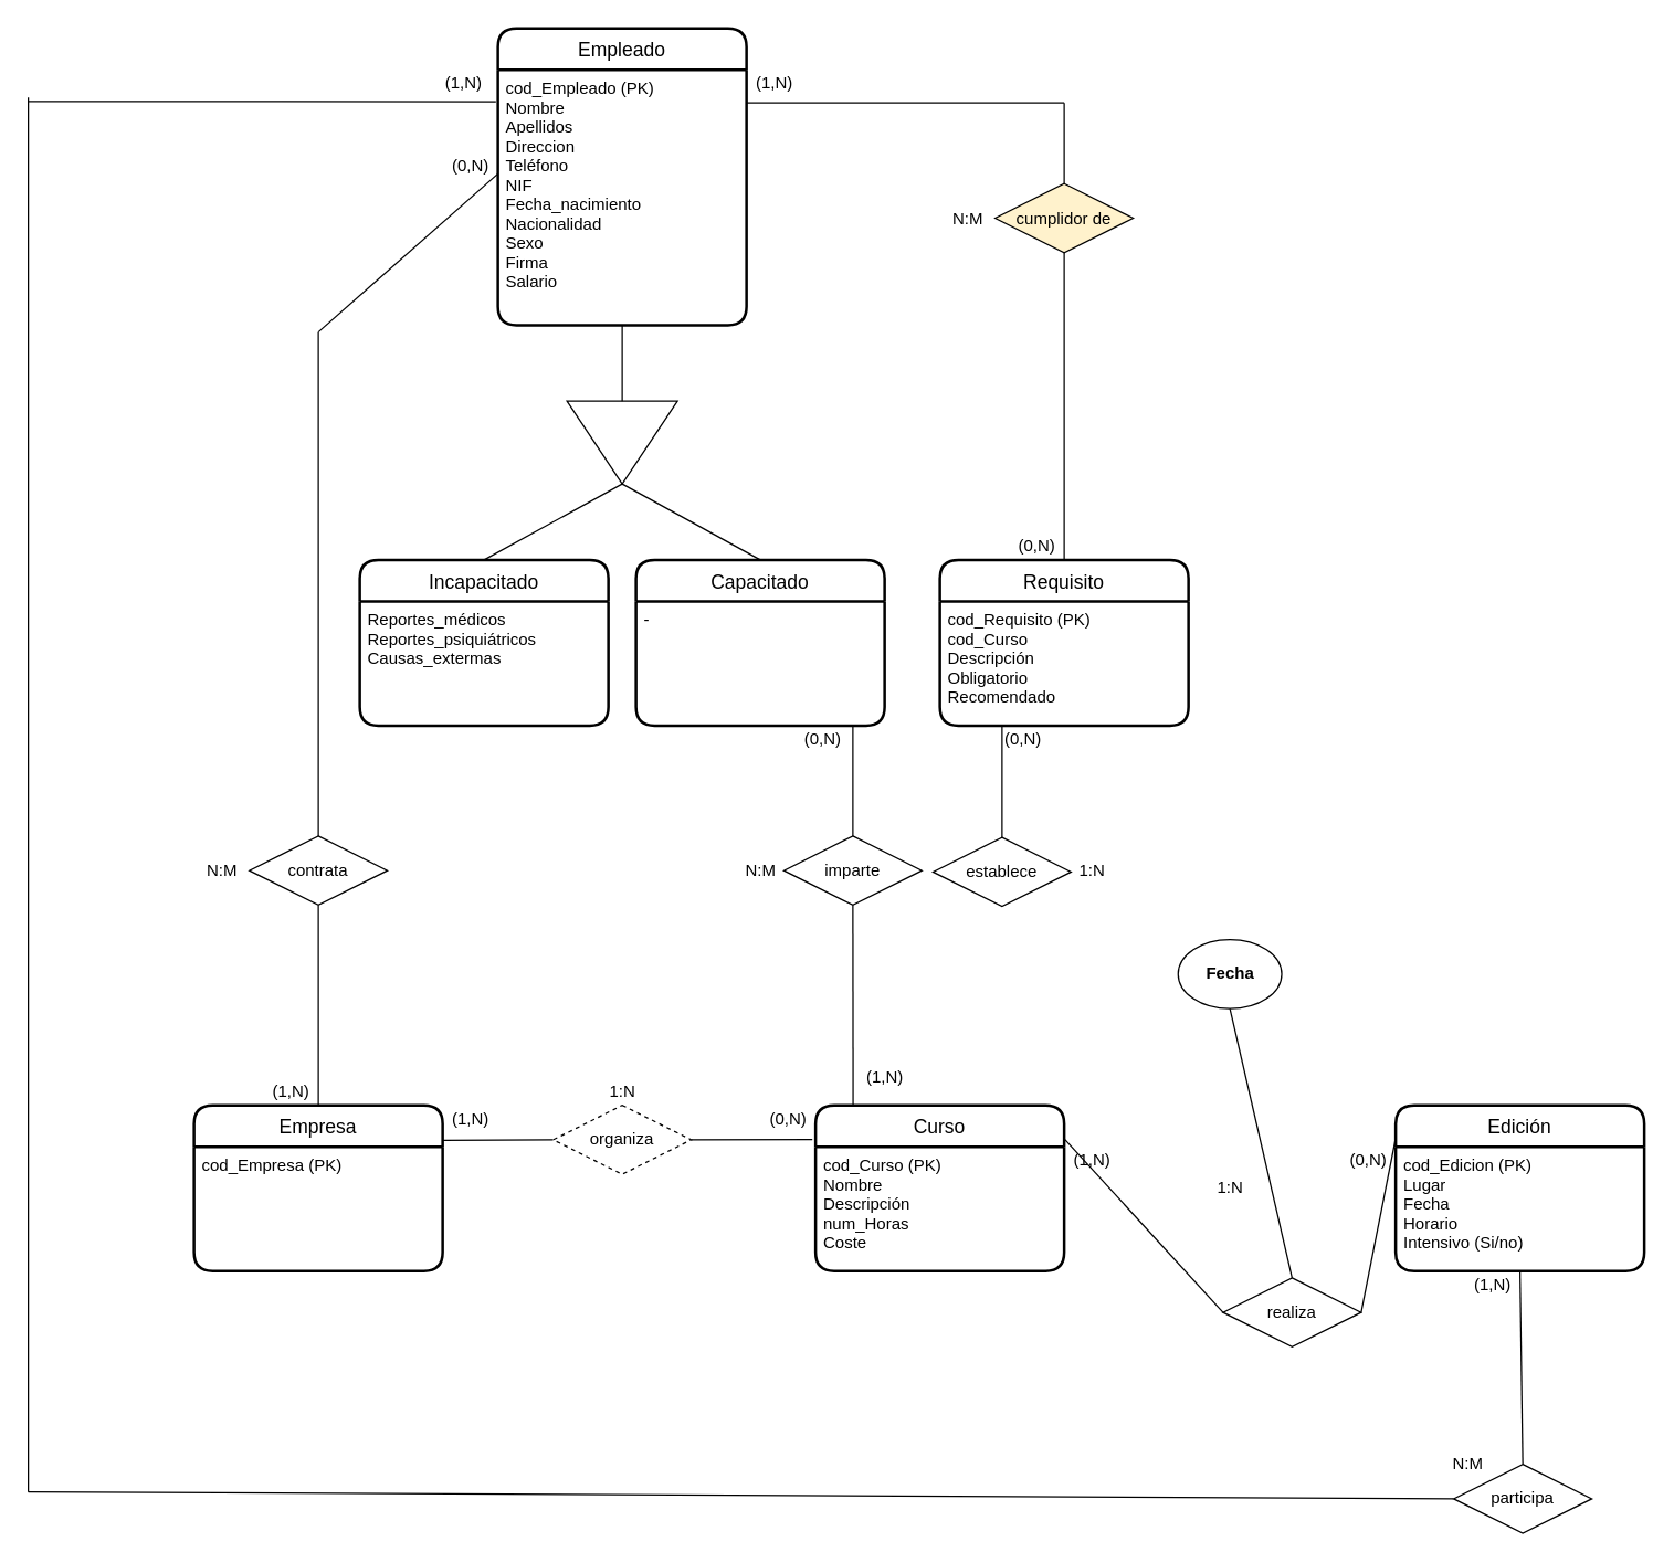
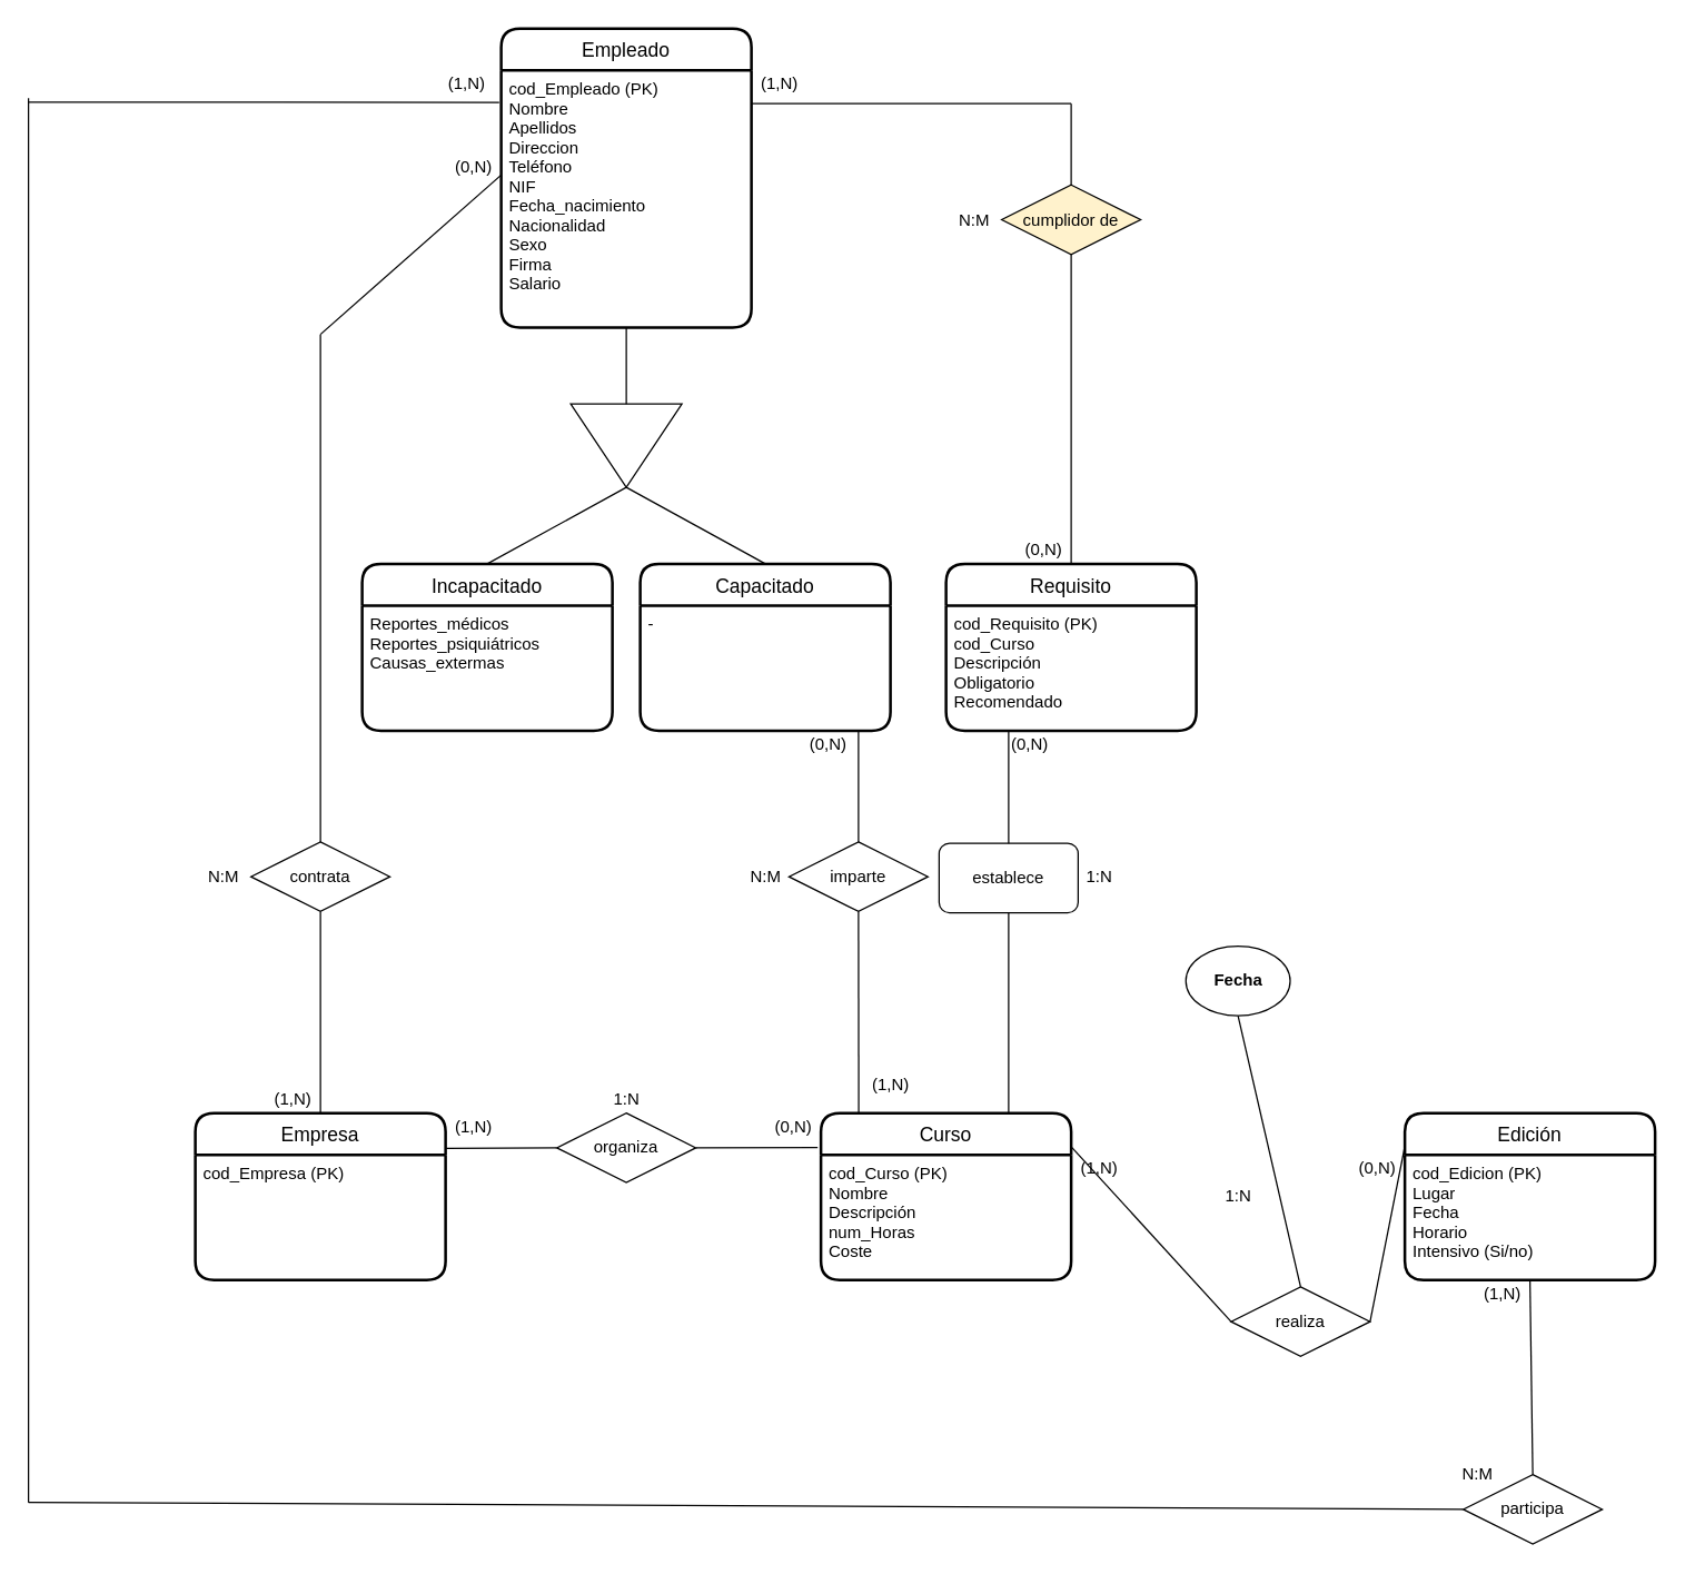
  <mxCell id="0" />
  <mxCell id="1" parent="0" />
  <mxCell id="2" value="Curso" style="swimlane;childLayout=stackLayout;horizontal=1;startSize=30;horizontalStack=0;rounded=1;fontSize=14;fontStyle=0;strokeWidth=2;resizeParent=0;resizeLast=1;shadow=0;dashed=0;align=center;" parent="1" vertex="1"><mxGeometry x="590" y="800" width="180" height="120" as="geometry" /></mxCell>
  <mxCell id="3" value="cod_Curso (PK)&#10;Nombre&#10;Descripción&#10;num_Horas&#10;Coste" style="align=left;strokeColor=none;fillColor=none;spacingLeft=4;fontSize=12;verticalAlign=top;resizable=0;rotatable=0;part=1;" parent="2" vertex="1"><mxGeometry y="30" width="180" height="90" as="geometry" /></mxCell>
  <mxCell id="4" value="realiza" style="rhombus;whiteSpace=wrap;html=1;" parent="1" vertex="1"><mxGeometry x="885" y="925" width="100" height="50" as="geometry" /></mxCell>
  <mxCell id="5" value="" style="endArrow=none;html=1;exitX=0;exitY=0.5;exitDx=0;exitDy=0;entryX=1.003;entryY=0.207;entryDx=0;entryDy=0;entryPerimeter=0;" parent="1" source="4" target="2" edge="1"><mxGeometry width="50" height="50" relative="1" as="geometry"><mxPoint x="690" y="1070" as="sourcePoint" /><mxPoint x="790" y="825" as="targetPoint" /></mxGeometry></mxCell>
  <mxCell id="6" value="" style="endArrow=none;html=1;exitX=1;exitY=0.5;exitDx=0;exitDy=0;entryX=-0.002;entryY=0.214;entryDx=0;entryDy=0;entryPerimeter=0;" parent="1" source="4" target="12" edge="1"><mxGeometry width="50" height="50" relative="1" as="geometry"><mxPoint x="944" y="835" as="sourcePoint" /><mxPoint x="990" y="825" as="targetPoint" /></mxGeometry></mxCell>
- <mxCell id="7" value="organiza" style="rhombus;whiteSpace=wrap;html=1;dashed=1;" parent="1" vertex="1"><mxGeometry x="400" y="800" width="100" height="50" as="geometry" /></mxCell>
+ <mxCell id="7" value="organiza" style="rhombus;whiteSpace=wrap;html=1;" parent="1" vertex="1"><mxGeometry x="400" y="800" width="100" height="50" as="geometry" /></mxCell>
  <mxCell id="8" value="Empresa" style="swimlane;childLayout=stackLayout;horizontal=1;startSize=30;horizontalStack=0;rounded=1;fontSize=14;fontStyle=0;strokeWidth=2;resizeParent=0;resizeLast=1;shadow=0;dashed=0;align=center;" parent="1" vertex="1"><mxGeometry x="140" y="800" width="180" height="120" as="geometry" /></mxCell>
  <mxCell id="9" value="cod_Empresa (PK)" style="align=left;strokeColor=none;fillColor=none;spacingLeft=4;fontSize=12;verticalAlign=top;resizable=0;rotatable=0;part=1;" parent="8" vertex="1"><mxGeometry y="30" width="180" height="90" as="geometry" /></mxCell>
  <mxCell id="10" value="Requisito" style="swimlane;childLayout=stackLayout;horizontal=1;startSize=30;horizontalStack=0;rounded=1;fontSize=14;fontStyle=0;strokeWidth=2;resizeParent=0;resizeLast=1;shadow=0;dashed=0;align=center;" parent="1" vertex="1"><mxGeometry x="680" y="405" width="180" height="120" as="geometry" /></mxCell>
  <mxCell id="11" value="cod_Requisito (PK)&#10;cod_Curso&#10;Descripción&#10;Obligatorio&#10;Recomendado" style="align=left;strokeColor=none;fillColor=none;spacingLeft=4;fontSize=12;verticalAlign=top;resizable=0;rotatable=0;part=1;" parent="10" vertex="1"><mxGeometry y="30" width="180" height="90" as="geometry" /></mxCell>
  <mxCell id="12" value="Edición" style="swimlane;childLayout=stackLayout;horizontal=1;startSize=30;horizontalStack=0;rounded=1;fontSize=14;fontStyle=0;strokeWidth=2;resizeParent=0;resizeLast=1;shadow=0;dashed=0;align=center;" parent="1" vertex="1"><mxGeometry x="1010" y="800" width="180" height="120" as="geometry" /></mxCell>
  <mxCell id="13" value="cod_Edicion (PK)&#10;Lugar&#10;Fecha&#10;Horario&#10;Intensivo (Si/no)&#10;" style="align=left;strokeColor=none;fillColor=none;spacingLeft=4;fontSize=12;verticalAlign=top;resizable=0;rotatable=0;part=1;fontColor=default;" parent="12" vertex="1"><mxGeometry y="30" width="180" height="90" as="geometry" /></mxCell>
  <mxCell id="14" value="imparte" style="rhombus;whiteSpace=wrap;html=1;" parent="1" vertex="1"><mxGeometry x="567" y="605" width="100" height="50" as="geometry" /></mxCell>
  <mxCell id="15" value="Empleado" style="swimlane;childLayout=stackLayout;horizontal=1;startSize=30;horizontalStack=0;rounded=1;fontSize=14;fontStyle=0;strokeWidth=2;resizeParent=0;resizeLast=1;shadow=0;dashed=0;align=center;" parent="1" vertex="1"><mxGeometry x="360" y="20" width="180" height="215" as="geometry" /></mxCell>
  <mxCell id="16" value="cod_Empleado (PK)&#10;Nombre&#10;Apellidos&#10;Direccion&#10;Teléfono&#10;NIF&#10;Fecha_nacimiento&#10;Nacionalidad&#10;Sexo&#10;Firma&#10;Salario&#10;" style="align=left;strokeColor=none;fillColor=none;spacingLeft=4;fontSize=12;verticalAlign=top;resizable=0;rotatable=0;part=1;" parent="15" vertex="1"><mxGeometry y="30" width="180" height="185" as="geometry" /></mxCell>
  <mxCell id="17" value="contrata" style="rhombus;whiteSpace=wrap;html=1;" parent="1" vertex="1"><mxGeometry x="180" y="605" width="100" height="50" as="geometry" /></mxCell>
- <mxCell id="18" value="establece" style="rhombus;whiteSpace=wrap;html=1;" parent="1" vertex="1"><mxGeometry x="675" y="606" width="100" height="50" as="geometry" /></mxCell>
+ <mxCell id="18" value="establece" style="whiteSpace=wrap;html=1;rounded=1;" parent="1" vertex="1"><mxGeometry x="675" y="606" width="100" height="50" as="geometry" /></mxCell>
  <mxCell id="19" value="participa" style="rhombus;whiteSpace=wrap;html=1;" parent="1" vertex="1"><mxGeometry x="1052" y="1060" width="100" height="50" as="geometry" /></mxCell>
  <mxCell id="20" value="cumplidor de" style="rhombus;whiteSpace=wrap;html=1;fillColor=#fff2cc;" parent="1" vertex="1"><mxGeometry x="720" y="132.5" width="100" height="50" as="geometry" /></mxCell>
  <mxCell id="21" value="" style="endArrow=none;html=1;exitX=0.5;exitY=0;exitDx=0;exitDy=0;entryX=0.5;entryY=1;entryDx=0;entryDy=0;" parent="1" source="4" target="22" edge="1"><mxGeometry width="50" height="50" relative="1" as="geometry"><mxPoint x="865" y="760" as="sourcePoint" /><mxPoint x="915" y="750" as="targetPoint" /></mxGeometry></mxCell>
  <mxCell id="22" value="&lt;span style=&quot;text-align: left&quot;&gt;&lt;b&gt;Fecha&lt;/b&gt;&lt;/span&gt;" style="ellipse;whiteSpace=wrap;html=1;" parent="1" vertex="1"><mxGeometry x="852.5" y="680" width="75" height="50" as="geometry" /></mxCell>
  <mxCell id="23" value="" style="triangle;whiteSpace=wrap;html=1;rotation=90;" parent="1" vertex="1"><mxGeometry x="420" y="280" width="60" height="80" as="geometry" /></mxCell>
  <mxCell id="24" value="Incapacitado" style="swimlane;childLayout=stackLayout;horizontal=1;startSize=30;horizontalStack=0;rounded=1;fontSize=14;fontStyle=0;strokeWidth=2;resizeParent=0;resizeLast=1;shadow=0;dashed=0;align=center;" parent="1" vertex="1"><mxGeometry x="260" y="405" width="180" height="120" as="geometry" /></mxCell>
  <mxCell id="25" value="Reportes_médicos&#10;Reportes_psiquiátricos&#10;Causas_extermas" style="align=left;strokeColor=none;fillColor=none;spacingLeft=4;fontSize=12;verticalAlign=top;resizable=0;rotatable=0;part=1;" parent="24" vertex="1"><mxGeometry y="30" width="180" height="90" as="geometry" /></mxCell>
  <mxCell id="26" value="Capacitado" style="swimlane;childLayout=stackLayout;horizontal=1;startSize=30;horizontalStack=0;rounded=1;fontSize=14;fontStyle=0;strokeWidth=2;resizeParent=0;resizeLast=1;shadow=0;dashed=0;align=center;" parent="1" vertex="1"><mxGeometry x="460" y="405" width="180" height="120" as="geometry" /></mxCell>
  <mxCell id="27" value="-" style="align=left;strokeColor=none;fillColor=none;spacingLeft=4;fontSize=12;verticalAlign=top;resizable=0;rotatable=0;part=1;" parent="26" vertex="1"><mxGeometry y="30" width="180" height="90" as="geometry" /></mxCell>
  <mxCell id="28" value="" style="endArrow=none;html=1;exitX=0.5;exitY=0;exitDx=0;exitDy=0;" parent="1" source="14" edge="1"><mxGeometry width="50" height="50" relative="1" as="geometry"><mxPoint x="710" y="610" as="sourcePoint" /><mxPoint x="617" y="525" as="targetPoint" /></mxGeometry></mxCell>
  <mxCell id="29" value="" style="endArrow=none;html=1;entryX=0.5;entryY=1;entryDx=0;entryDy=0;exitX=0.151;exitY=-0.002;exitDx=0;exitDy=0;exitPerimeter=0;" parent="1" source="2" target="14" edge="1"><mxGeometry width="50" height="50" relative="1" as="geometry"><mxPoint x="655" y="627.5" as="sourcePoint" /><mxPoint x="605" y="535" as="targetPoint" /></mxGeometry></mxCell>
  <mxCell id="30" value="" style="endArrow=none;html=1;exitX=0.5;exitY=1;exitDx=0;exitDy=0;entryX=0.5;entryY=0;entryDx=0;entryDy=0;" parent="1" source="17" target="8" edge="1"><mxGeometry width="50" height="50" relative="1" as="geometry"><mxPoint x="665" y="627.5" as="sourcePoint" /><mxPoint x="160" y="740" as="targetPoint" /></mxGeometry></mxCell>
  <mxCell id="31" value="" style="endArrow=none;html=1;exitX=0.5;exitY=0;exitDx=0;exitDy=0;" parent="1" source="17" edge="1"><mxGeometry width="50" height="50" relative="1" as="geometry"><mxPoint x="240" y="665" as="sourcePoint" /><mxPoint x="230" y="240" as="targetPoint" /></mxGeometry></mxCell>
  <mxCell id="32" value="" style="endArrow=none;html=1;entryX=0.999;entryY=0.769;entryDx=0;entryDy=0;entryPerimeter=0;" parent="1" target="45" edge="1"><mxGeometry width="50" height="50" relative="1" as="geometry"><mxPoint x="230" y="240" as="sourcePoint" /><mxPoint x="310" y="220" as="targetPoint" /></mxGeometry></mxCell>
  <mxCell id="33" value="" style="endArrow=none;html=1;exitX=0.5;exitY=1;exitDx=0;exitDy=0;" parent="1" source="16" target="23" edge="1"><mxGeometry width="50" height="50" relative="1" as="geometry"><mxPoint x="240" y="250" as="sourcePoint" /><mxPoint x="371.98" y="134" as="targetPoint" /></mxGeometry></mxCell>
  <mxCell id="34" value="" style="endArrow=none;html=1;exitX=1;exitY=0.5;exitDx=0;exitDy=0;entryX=0.5;entryY=0;entryDx=0;entryDy=0;" parent="1" source="23" target="24" edge="1"><mxGeometry width="50" height="50" relative="1" as="geometry"><mxPoint x="460" y="245" as="sourcePoint" /><mxPoint x="460" y="300" as="targetPoint" /></mxGeometry></mxCell>
  <mxCell id="35" value="" style="endArrow=none;html=1;exitX=1;exitY=0.5;exitDx=0;exitDy=0;entryX=0.5;entryY=0;entryDx=0;entryDy=0;" parent="1" source="23" target="26" edge="1"><mxGeometry width="50" height="50" relative="1" as="geometry"><mxPoint x="460" y="360" as="sourcePoint" /><mxPoint x="360" y="415" as="targetPoint" /></mxGeometry></mxCell>
  <mxCell id="36" value="" style="endArrow=none;html=1;entryX=0;entryY=0.5;entryDx=0;entryDy=0;exitX=1.002;exitY=0.212;exitDx=0;exitDy=0;exitPerimeter=0;" parent="1" source="8" target="7" edge="1"><mxGeometry width="50" height="50" relative="1" as="geometry"><mxPoint x="330" y="824.71" as="sourcePoint" /><mxPoint x="390" y="824.71" as="targetPoint" /></mxGeometry></mxCell>
  <mxCell id="37" value="" style="endArrow=none;html=1;entryX=-0.013;entryY=0.207;entryDx=0;entryDy=0;entryPerimeter=0;exitX=1;exitY=0.5;exitDx=0;exitDy=0;" parent="1" source="7" target="2" edge="1"><mxGeometry width="50" height="50" relative="1" as="geometry"><mxPoint x="510" y="824.5" as="sourcePoint" /><mxPoint x="570" y="824.5" as="targetPoint" /></mxGeometry></mxCell>
  <mxCell id="38" value="" style="endArrow=none;html=1;exitX=0.5;exitY=0;exitDx=0;exitDy=0;entryX=0.25;entryY=1;entryDx=0;entryDy=0;" parent="1" source="18" target="10" edge="1"><mxGeometry width="50" height="50" relative="1" as="geometry"><mxPoint x="1001" y="614.5" as="sourcePoint" /><mxPoint x="726" y="530" as="targetPoint" /></mxGeometry></mxCell>
  <mxCell id="39" value="" style="endArrow=none;html=1;entryX=0.5;entryY=0;entryDx=0;entryDy=0;exitX=0.5;exitY=1;exitDx=0;exitDy=0;" parent="1" source="13" target="19" edge="1"><mxGeometry width="50" height="50" relative="1" as="geometry"><mxPoint x="992" y="1085" as="sourcePoint" /><mxPoint x="1030" y="1050" as="targetPoint" /></mxGeometry></mxCell>
  <mxCell id="40" value="" style="endArrow=none;html=1;exitX=0;exitY=0.5;exitDx=0;exitDy=0;" parent="1" source="19" edge="1"><mxGeometry width="50" height="50" relative="1" as="geometry"><mxPoint x="1172" y="1070" as="sourcePoint" /><mxPoint x="20" y="1080" as="targetPoint" /></mxGeometry></mxCell>
  <mxCell id="41" value="" style="endArrow=none;html=1;entryX=0.5;entryY=1;entryDx=0;entryDy=0;exitX=0.5;exitY=0;exitDx=0;exitDy=0;" parent="1" source="10" target="20" edge="1"><mxGeometry width="50" height="50" relative="1" as="geometry"><mxPoint x="1255" y="618" as="sourcePoint" /><mxPoint x="1331" y="614.5" as="targetPoint" /></mxGeometry></mxCell>
  <mxCell id="42" value="" style="endArrow=none;html=1;entryX=0.998;entryY=0.13;entryDx=0;entryDy=0;entryPerimeter=0;" parent="1" target="16" edge="1"><mxGeometry width="50" height="50" relative="1" as="geometry"><mxPoint x="770" y="74" as="sourcePoint" /><mxPoint x="1606" y="490" as="targetPoint" /></mxGeometry></mxCell>
  <mxCell id="43" value="N:M" style="text;html=1;align=center;verticalAlign=middle;resizable=0;points=[];autosize=1;" parent="1" vertex="1"><mxGeometry x="135" y="615" width="50" height="30" as="geometry" /></mxCell>
  <mxCell id="44" value="(1,N)" style="text;html=1;align=center;verticalAlign=middle;resizable=0;points=[];autosize=1;" parent="1" vertex="1"><mxGeometry x="190" y="780" width="40" height="20" as="geometry" /></mxCell>
  <mxCell id="45" value="(0,N)" style="text;html=1;align=center;verticalAlign=middle;resizable=0;points=[];autosize=1;" parent="1" vertex="1"><mxGeometry x="320" y="110" width="40" height="20" as="geometry" /></mxCell>
  <mxCell id="46" value="(0,N)" style="text;html=1;align=center;verticalAlign=middle;resizable=0;points=[];autosize=1;" parent="1" vertex="1"><mxGeometry x="575" y="525" width="40" height="20" as="geometry" /></mxCell>
  <mxCell id="47" value="1:N" style="text;html=1;align=center;verticalAlign=middle;resizable=0;points=[];autosize=1;" parent="1" vertex="1"><mxGeometry x="875" y="850" width="30" height="20" as="geometry" /></mxCell>
  <mxCell id="48" value="(1,N)" style="text;html=1;align=center;verticalAlign=middle;resizable=0;points=[];autosize=1;" parent="1" vertex="1"><mxGeometry x="770" y="830" width="40" height="20" as="geometry" /></mxCell>
  <mxCell id="49" value="(0,N)" style="text;html=1;align=center;verticalAlign=middle;resizable=0;points=[];autosize=1;" parent="1" vertex="1"><mxGeometry x="970" y="830" width="40" height="20" as="geometry" /></mxCell>
  <mxCell id="50" value="N:M" style="text;html=1;align=center;verticalAlign=middle;resizable=0;points=[];autosize=1;" parent="1" vertex="1"><mxGeometry x="530" y="620" width="40" height="20" as="geometry" /></mxCell>
  <mxCell id="51" value="(1,N)" style="text;html=1;align=center;verticalAlign=middle;resizable=0;points=[];autosize=1;" parent="1" vertex="1"><mxGeometry x="620" y="770" width="40" height="20" as="geometry" /></mxCell>
  <mxCell id="52" value="N:M" style="text;html=1;align=center;verticalAlign=middle;resizable=0;points=[];autosize=1;" parent="1" vertex="1"><mxGeometry x="1042" y="1050" width="40" height="20" as="geometry" /></mxCell>
  <mxCell id="53" value="(1,N)" style="text;html=1;align=center;verticalAlign=middle;resizable=0;points=[];autosize=1;" parent="1" vertex="1"><mxGeometry x="1060" y="920" width="40" height="20" as="geometry" /></mxCell>
  <mxCell id="54" value="(1,N)" style="text;html=1;align=center;verticalAlign=middle;resizable=0;points=[];autosize=1;" parent="1" vertex="1"><mxGeometry x="315" y="50" width="40" height="20" as="geometry" /></mxCell>
  <mxCell id="55" value="N:M" style="text;html=1;align=center;verticalAlign=middle;resizable=0;points=[];autosize=1;" parent="1" vertex="1"><mxGeometry x="680" y="147.5" width="40" height="20" as="geometry" /></mxCell>
  <mxCell id="56" value="(1,N)" style="text;html=1;align=center;verticalAlign=middle;resizable=0;points=[];autosize=1;" parent="1" vertex="1"><mxGeometry x="540" y="49.5" width="40" height="20" as="geometry" /></mxCell>
  <mxCell id="57" value="(0,N)" style="text;html=1;align=center;verticalAlign=middle;resizable=0;points=[];autosize=1;" parent="1" vertex="1"><mxGeometry x="720" y="525" width="40" height="20" as="geometry" /></mxCell>
  <mxCell id="58" value="1:N" style="text;html=1;align=center;verticalAlign=middle;resizable=0;points=[];autosize=1;" parent="1" vertex="1"><mxGeometry x="775" y="620" width="30" height="20" as="geometry" /></mxCell>
+ <mxCell id="59" value="" style="endArrow=none;html=1;exitX=0.5;exitY=1;exitDx=0;exitDy=0;entryX=0.75;entryY=0;entryDx=0;entryDy=0;" parent="1" source="18" target="2" edge="1"><mxGeometry width="50" height="50" relative="1" as="geometry"><mxPoint x="1076" y="625" as="sourcePoint" /><mxPoint x="746" y="490" as="targetPoint" /></mxGeometry></mxCell>
  <mxCell id="60" value="(0,N)" style="text;html=1;align=center;verticalAlign=middle;resizable=0;points=[];autosize=1;" parent="1" vertex="1"><mxGeometry x="730" y="385" width="40" height="20" as="geometry" /></mxCell>
  <mxCell id="61" value="(1,N)" style="text;html=1;align=center;verticalAlign=middle;resizable=0;points=[];autosize=1;" parent="1" vertex="1"><mxGeometry x="320" y="800" width="40" height="20" as="geometry" /></mxCell>
  <mxCell id="62" value="1:N" style="text;html=1;align=center;verticalAlign=middle;resizable=0;points=[];autosize=1;" parent="1" vertex="1"><mxGeometry x="435" y="780" width="30" height="20" as="geometry" /></mxCell>
  <mxCell id="63" value="(0,N)" style="text;html=1;align=center;verticalAlign=middle;resizable=0;points=[];autosize=1;" parent="1" vertex="1"><mxGeometry x="550" y="800" width="40" height="20" as="geometry" /></mxCell>
  <mxCell id="64" value="" style="endArrow=none;html=1;" parent="1" edge="1"><mxGeometry width="50" height="50" relative="1" as="geometry"><mxPoint x="20" y="1080" as="sourcePoint" /><mxPoint x="20" y="70" as="targetPoint" /></mxGeometry></mxCell>
  <mxCell id="65" value="" style="endArrow=none;html=1;entryX=-0.008;entryY=0.125;entryDx=0;entryDy=0;entryPerimeter=0;" parent="1" target="16" edge="1"><mxGeometry width="50" height="50" relative="1" as="geometry"><mxPoint x="20" y="73" as="sourcePoint" /><mxPoint x="370" y="135" as="targetPoint" /></mxGeometry></mxCell>
  <mxCell id="66" value="" style="endArrow=none;html=1;entryX=0.5;entryY=0;entryDx=0;entryDy=0;" parent="1" edge="1"><mxGeometry width="50" height="50" relative="1" as="geometry"><mxPoint x="770" y="74" as="sourcePoint" /><mxPoint x="770" y="132.5" as="targetPoint" /></mxGeometry></mxCell>
